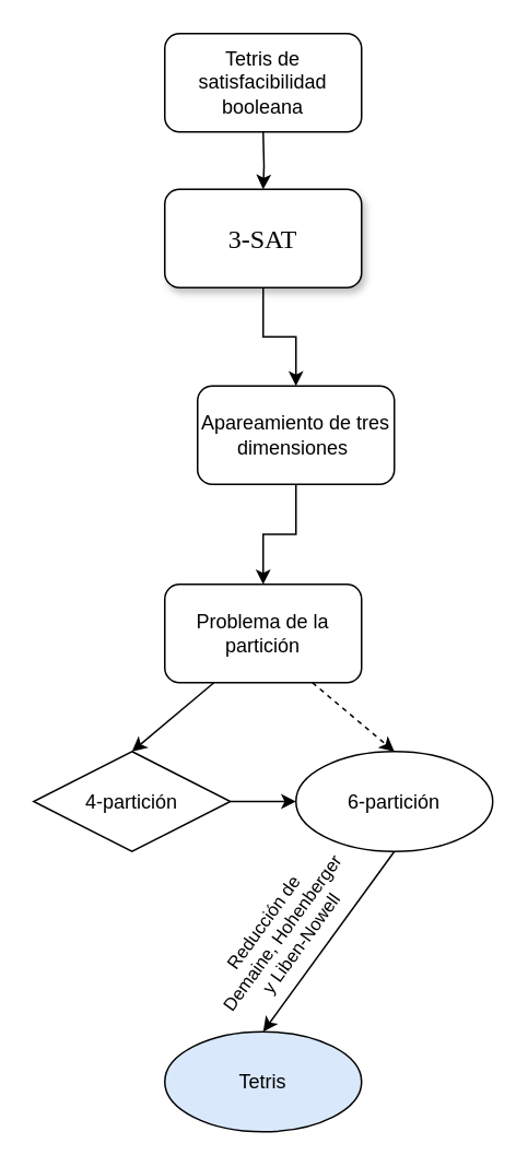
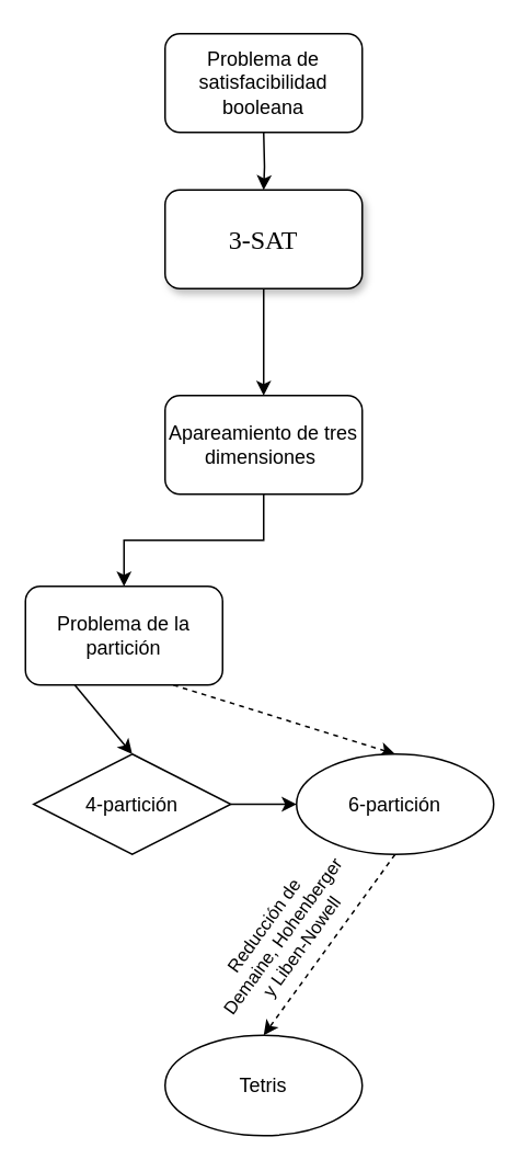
  <mxCell id="0" />
  <mxCell id="1" parent="0" />
  <mxCell id="2" style="edgeStyle=orthogonalEdgeStyle;rounded=0;orthogonalLoop=1;jettySize=auto;html=1;exitX=0.5;exitY=1;exitDx=0;exitDy=0;" parent="1" target="4" edge="1"><mxGeometry relative="1" as="geometry"><mxPoint x="160" y="80" as="sourcePoint" /></mxGeometry></mxCell>
  <mxCell id="3" style="edgeStyle=orthogonalEdgeStyle;rounded=0;orthogonalLoop=1;jettySize=auto;html=1;exitX=0.5;exitY=1;exitDx=0;exitDy=0;entryX=0.5;entryY=0;entryDx=0;entryDy=0;" parent="1" source="4" target="7" edge="1"><mxGeometry relative="1" as="geometry" /></mxCell>
  <mxCell id="4" value="&lt;span style=&quot;font-size: 16px&quot;&gt;3-SAT&lt;br&gt;&lt;/span&gt;" style="whiteSpace=wrap;html=1;rounded=1;shadow=1;labelBackgroundColor=none;strokeColor=#000000;strokeWidth=1;fillColor=#ffffff;fontFamily=Verdana;fontSize=12;fontColor=#000000;align=center;" parent="1" vertex="1"><mxGeometry x="100" y="115" width="120" height="60" as="geometry" /></mxCell>
- <mxCell id="5" value="Tetris de satisfacibilidad booleana" style="rounded=1;whiteSpace=wrap;html=1;strokeColor=#000000;fillColor=#ffffff;" parent="1" vertex="1"><mxGeometry x="100" y="20" width="120" height="60" as="geometry" /></mxCell>
+ <mxCell id="5" value="Problema de satisfacibilidad booleana" style="rounded=1;whiteSpace=wrap;html=1;strokeColor=#000000;fillColor=#ffffff;" parent="1" vertex="1"><mxGeometry x="100" y="20" width="120" height="60" as="geometry" /></mxCell>
  <mxCell id="6" style="edgeStyle=orthogonalEdgeStyle;rounded=0;orthogonalLoop=1;jettySize=auto;html=1;exitX=0.5;exitY=1;exitDx=0;exitDy=0;" parent="1" source="7" target="10" edge="1"><mxGeometry relative="1" as="geometry" /></mxCell>
- <mxCell id="7" value="Apareamiento de tres dimensiones&amp;nbsp;" style="rounded=1;whiteSpace=wrap;html=1;strokeColor=#000000;fillColor=#ffffff;" parent="1" vertex="1"><mxGeometry x="120" y="235" width="120" height="60" as="geometry" /></mxCell>
+ <mxCell id="7" value="Apareamiento de tres dimensiones&amp;nbsp;" style="rounded=1;whiteSpace=wrap;html=1;strokeColor=#000000;fillColor=#ffffff;" parent="1" vertex="1"><mxGeometry x="100" y="240" width="120" height="60" as="geometry" /></mxCell>
  <mxCell id="8" style="rounded=0;orthogonalLoop=1;jettySize=auto;html=1;exitX=0.25;exitY=1;exitDx=0;exitDy=0;entryX=0.5;entryY=0;entryDx=0;entryDy=0;" parent="1" source="10" target="12" edge="1"><mxGeometry relative="1" as="geometry" /></mxCell>
  <mxCell id="9" style="edgeStyle=none;rounded=0;orthogonalLoop=1;jettySize=auto;html=1;exitX=0.75;exitY=1;exitDx=0;exitDy=0;entryX=0.5;entryY=0;entryDx=0;entryDy=0;dashed=1;" parent="1" source="10" target="14" edge="1"><mxGeometry relative="1" as="geometry" /></mxCell>
- <mxCell id="10" value="Problema de la partición" style="rounded=1;whiteSpace=wrap;html=1;strokeColor=#000000;fillColor=#ffffff;" parent="1" vertex="1"><mxGeometry x="100" y="356" width="120" height="60" as="geometry" /></mxCell>
+ <mxCell id="10" value="Problema de la partición" style="rounded=1;whiteSpace=wrap;html=1;strokeColor=#000000;fillColor=#ffffff;" parent="1" vertex="1"><mxGeometry x="15" y="356" width="120" height="60" as="geometry" /></mxCell>
  <mxCell id="11" style="edgeStyle=none;rounded=0;orthogonalLoop=1;jettySize=auto;html=1;exitX=1;exitY=0.5;exitDx=0;exitDy=0;entryX=0;entryY=0.5;entryDx=0;entryDy=0;" parent="1" source="12" target="14" edge="1"><mxGeometry relative="1" as="geometry" /></mxCell>
  <mxCell id="12" value="4-partición" style="rhombus;whiteSpace=wrap;html=1;strokeColor=#000000;fillColor=#ffffff;" parent="1" vertex="1"><mxGeometry x="20" y="458" width="120" height="61" as="geometry" /></mxCell>
- <mxCell id="13" style="rounded=0;orthogonalLoop=1;jettySize=auto;html=1;exitX=0.5;exitY=1;exitDx=0;exitDy=0;entryX=0.5;entryY=0;entryDx=0;entryDy=0;" parent="1" source="14" target="15" edge="1"><mxGeometry relative="1" as="geometry" /></mxCell>
+ <mxCell id="13" style="rounded=0;orthogonalLoop=1;jettySize=auto;html=1;exitX=0.5;exitY=1;exitDx=0;exitDy=0;entryX=0.5;entryY=0;entryDx=0;entryDy=0;dashed=1;" parent="1" source="14" target="15" edge="1"><mxGeometry relative="1" as="geometry" /></mxCell>
  <mxCell id="14" value="6-partición" style="ellipse;whiteSpace=wrap;html=1;strokeColor=#000000;fillColor=#ffffff;" parent="1" vertex="1"><mxGeometry x="180" y="458" width="120" height="61" as="geometry" /></mxCell>
- <mxCell id="15" value="Tetris" style="ellipse;whiteSpace=wrap;html=1;strokeColor=#000000;fillColor=#dae8fc;" parent="1" vertex="1"><mxGeometry x="100" y="629" width="120" height="61" as="geometry" /></mxCell>
+ <mxCell id="15" value="Tetris" style="ellipse;whiteSpace=wrap;html=1;strokeColor=#000000;fillColor=#ffffff;" parent="1" vertex="1"><mxGeometry x="100" y="629" width="120" height="61" as="geometry" /></mxCell>
  <mxCell id="16" value="&lt;p style=&quot;margin-top: 0px ; margin-bottom: 0px ; font-size: 11px&quot;&gt;&lt;font style=&quot;font-size: 11px&quot;&gt;Reducción de&amp;nbsp;&lt;br&gt;&lt;font face=&quot;Helvetica&quot; style=&quot;font-size: 11px&quot;&gt;&lt;span&gt;Demaine&lt;/span&gt;,  &lt;span&gt;Hohenberger&lt;br&gt;&lt;/span&gt;&amp;nbsp;y Liben-&lt;span&gt;Nowell&lt;/span&gt;&lt;/font&gt;&lt;/font&gt;&lt;/p&gt;" style="text;html=1;strokeColor=none;fillColor=none;align=center;verticalAlign=middle;whiteSpace=wrap;rounded=0;rotation=306;direction=east;" parent="1" vertex="1"><mxGeometry x="88" y="559" width="168" height="20" as="geometry" /></mxCell>
